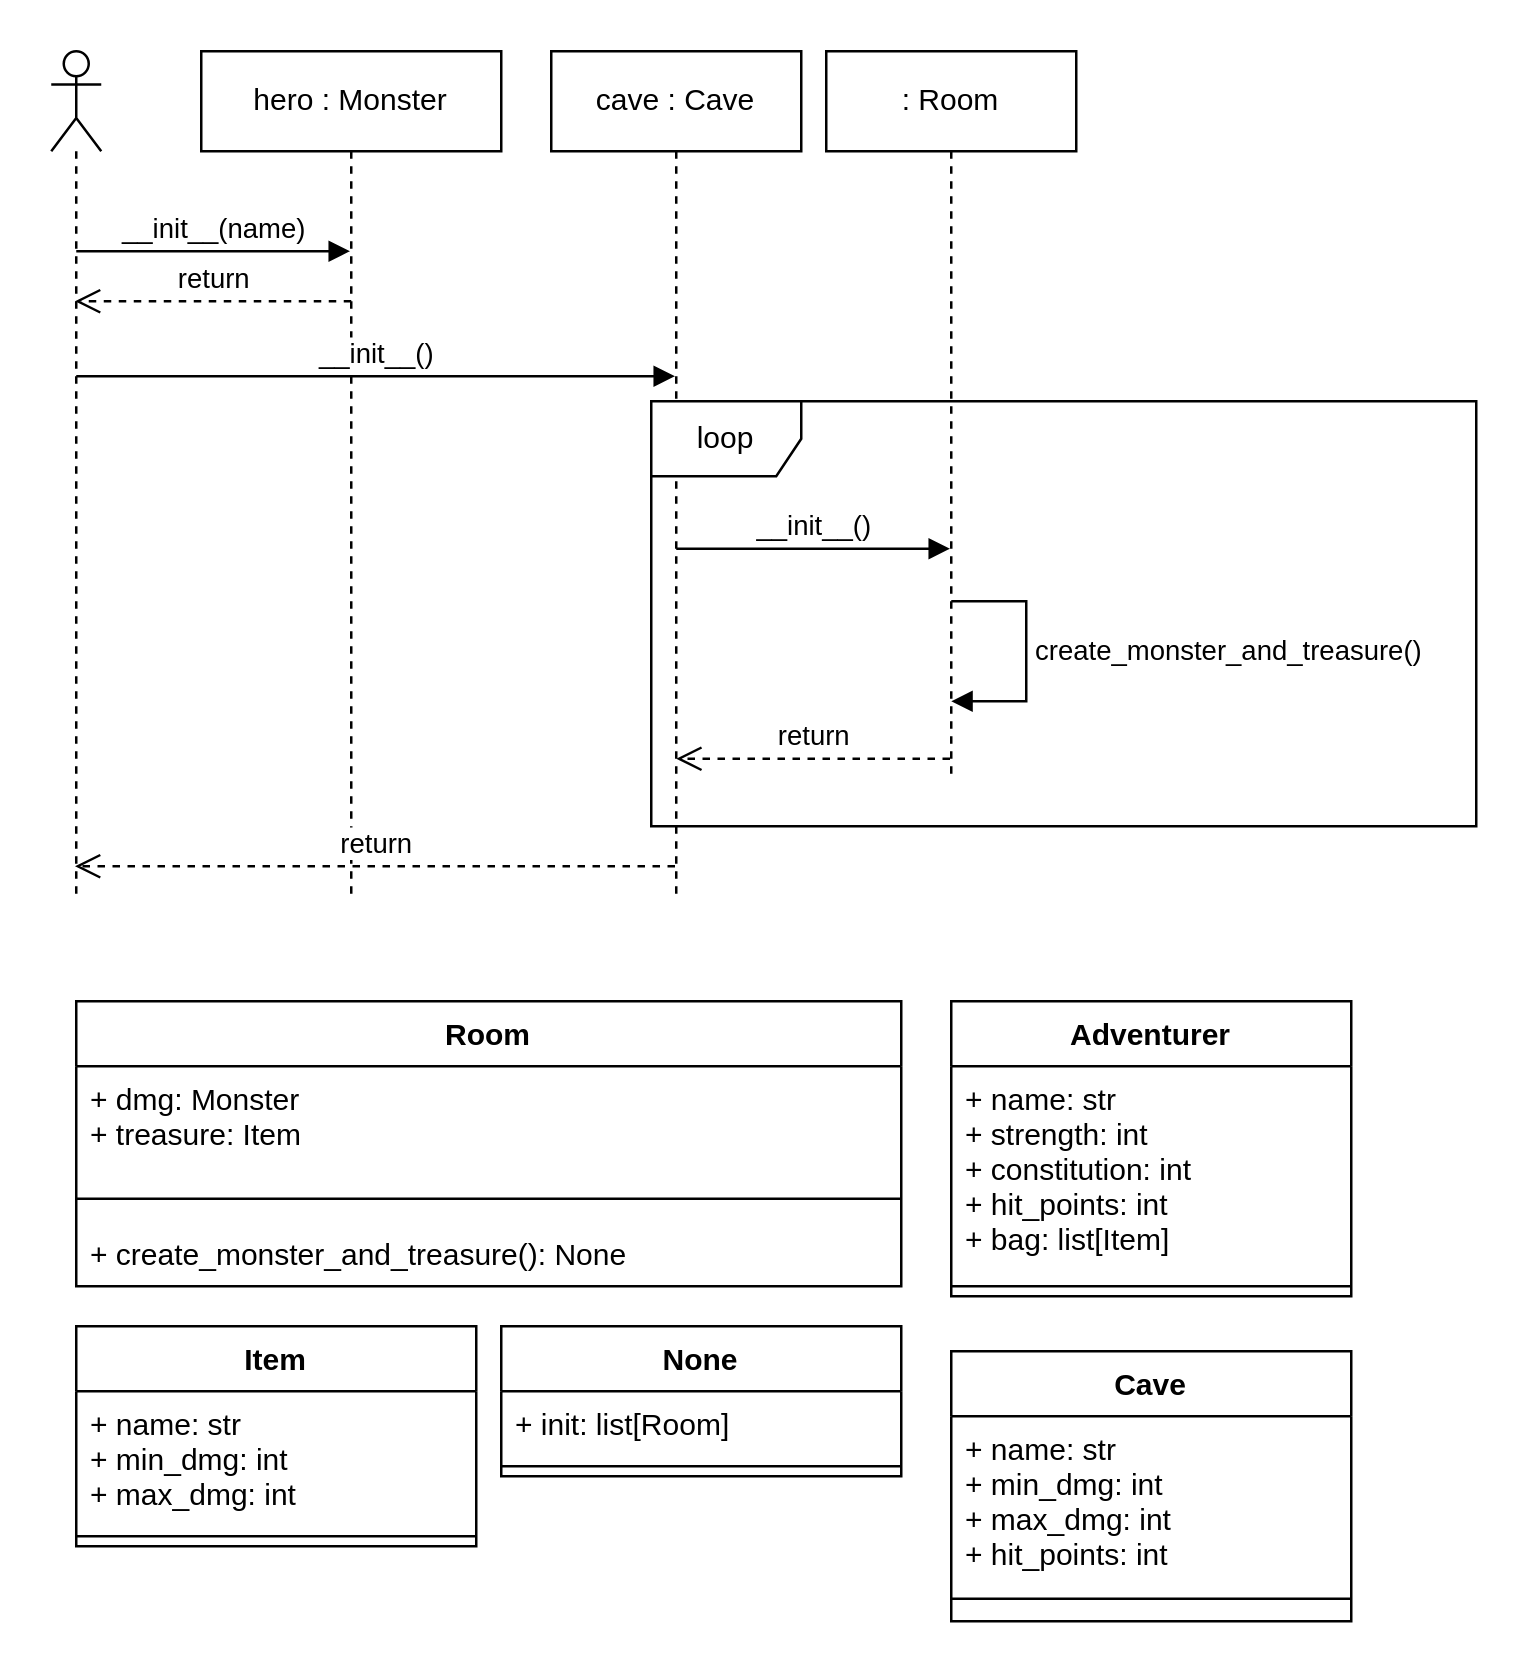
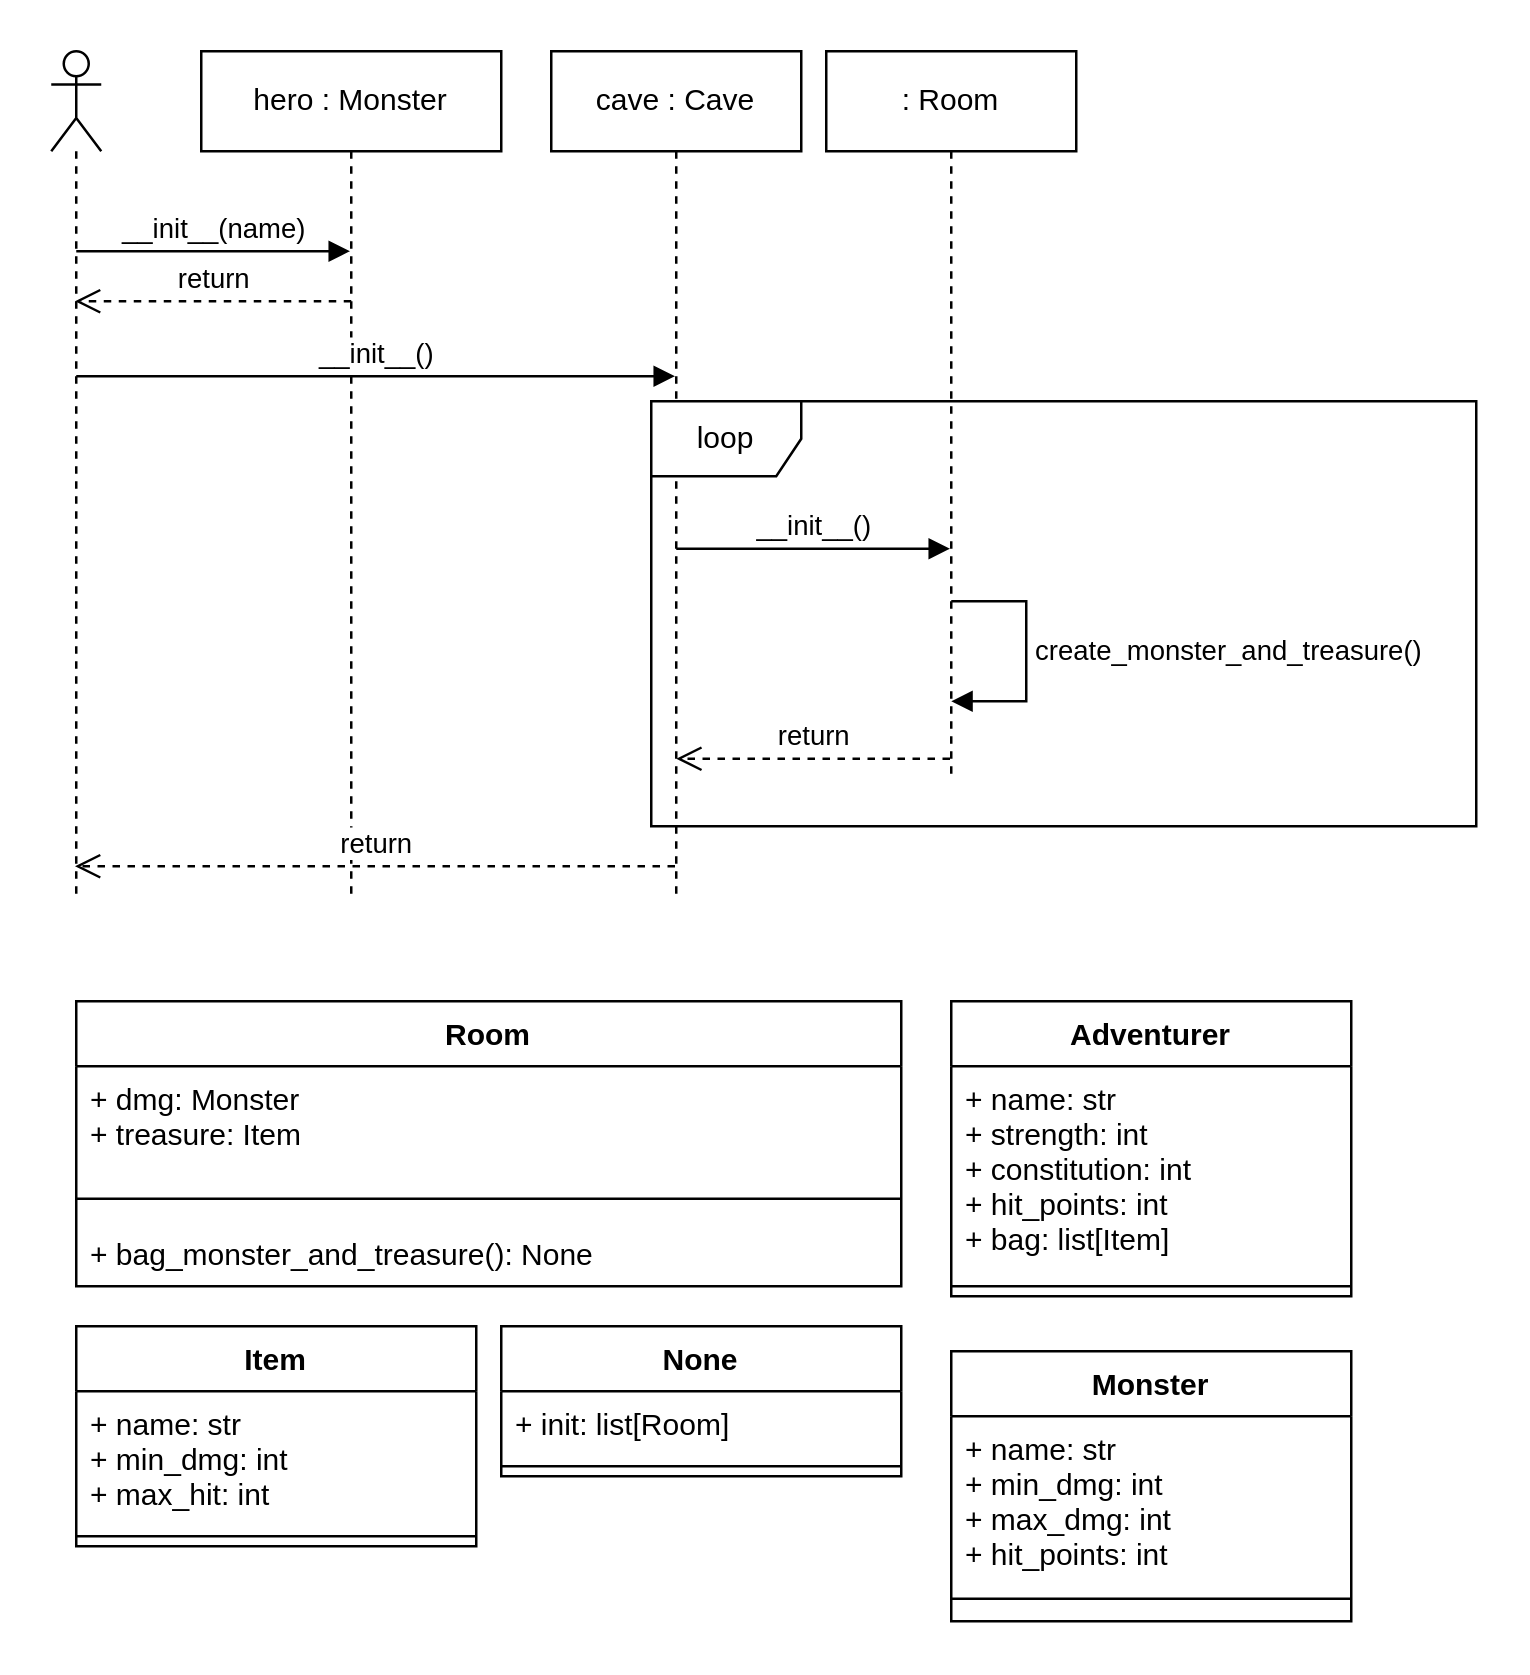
  <mxCell id="0" />
  <mxCell id="1" parent="0" />
  <mxCell id="2" value="Adventurer" style="swimlane;fontStyle=1;align=center;verticalAlign=top;childLayout=stackLayout;horizontal=1;startSize=26;horizontalStack=0;resizeParent=1;resizeParentMax=0;resizeLast=0;collapsible=1;marginBottom=0;swimlaneFillColor=#ffffff;" parent="1" vertex="1"><mxGeometry x="380" y="400" width="160" height="118" as="geometry" /></mxCell>
  <mxCell id="3" value="+ name: str&#10;+ strength: int&#10;+ constitution: int&#10;+ hit_points: int&#10;+ bag: list[Item]" style="text;strokeColor=none;fillColor=none;align=left;verticalAlign=top;spacingLeft=4;spacingRight=4;overflow=hidden;rotatable=0;points=[[0,0.5],[1,0.5]];portConstraint=eastwest;" parent="2" vertex="1"><mxGeometry y="26" width="160" height="84" as="geometry" /></mxCell>
  <mxCell id="4" value="" style="line;strokeWidth=1;fillColor=none;align=left;verticalAlign=middle;spacingTop=-1;spacingLeft=3;spacingRight=3;rotatable=0;labelPosition=right;points=[];portConstraint=eastwest;" parent="2" vertex="1"><mxGeometry y="110" width="160" height="8" as="geometry" /></mxCell>
  <mxCell id="5" value="None" style="swimlane;fontStyle=1;align=center;verticalAlign=top;childLayout=stackLayout;horizontal=1;startSize=26;horizontalStack=0;resizeParent=1;resizeParentMax=0;resizeLast=0;collapsible=1;marginBottom=0;swimlaneFillColor=#ffffff;" parent="1" vertex="1"><mxGeometry x="200" y="530" width="160" height="60" as="geometry" /></mxCell>
  <mxCell id="6" value="+ init: list[Room]" style="text;strokeColor=none;fillColor=none;align=left;verticalAlign=top;spacingLeft=4;spacingRight=4;overflow=hidden;rotatable=0;points=[[0,0.5],[1,0.5]];portConstraint=eastwest;" parent="5" vertex="1"><mxGeometry y="26" width="160" height="26" as="geometry" /></mxCell>
  <mxCell id="7" value="" style="line;strokeWidth=1;fillColor=none;align=left;verticalAlign=middle;spacingTop=-1;spacingLeft=3;spacingRight=3;rotatable=0;labelPosition=right;points=[];portConstraint=eastwest;" parent="5" vertex="1"><mxGeometry y="52" width="160" height="8" as="geometry" /></mxCell>
  <mxCell id="8" value="Room" style="swimlane;fontStyle=1;align=center;verticalAlign=top;childLayout=stackLayout;horizontal=1;startSize=26;horizontalStack=0;resizeParent=1;resizeParentMax=0;resizeLast=0;collapsible=1;marginBottom=0;swimlaneFillColor=#ffffff;" parent="1" vertex="1"><mxGeometry x="30" y="400" width="330" height="114" as="geometry" /></mxCell>
  <mxCell id="9" value="+ dmg: Monster&#10;+ treasure: Item" style="text;strokeColor=none;fillColor=none;align=left;verticalAlign=top;spacingLeft=4;spacingRight=4;overflow=hidden;rotatable=0;points=[[0,0.5],[1,0.5]];portConstraint=eastwest;" parent="8" vertex="1"><mxGeometry y="26" width="330" height="44" as="geometry" /></mxCell>
  <mxCell id="10" value="" style="line;strokeWidth=1;fillColor=none;align=left;verticalAlign=middle;spacingTop=-1;spacingLeft=3;spacingRight=3;rotatable=0;labelPosition=right;points=[];portConstraint=eastwest;" parent="8" vertex="1"><mxGeometry y="70" width="330" height="18" as="geometry" /></mxCell>
- <mxCell id="11" value="+ create_monster_and_treasure(): None" style="text;strokeColor=none;fillColor=none;align=left;verticalAlign=top;spacingLeft=4;spacingRight=4;overflow=hidden;rotatable=0;points=[[0,0.5],[1,0.5]];portConstraint=eastwest;" parent="8" vertex="1"><mxGeometry y="88" width="330" height="26" as="geometry" /></mxCell>
+ <mxCell id="11" value="+ bag_monster_and_treasure(): None" style="text;strokeColor=none;fillColor=none;align=left;verticalAlign=top;spacingLeft=4;spacingRight=4;overflow=hidden;rotatable=0;points=[[0,0.5],[1,0.5]];portConstraint=eastwest;" parent="8" vertex="1"><mxGeometry y="88" width="330" height="26" as="geometry" /></mxCell>
  <mxCell id="12" value="Item" style="swimlane;fontStyle=1;align=center;verticalAlign=top;childLayout=stackLayout;horizontal=1;startSize=26;horizontalStack=0;resizeParent=1;resizeParentMax=0;resizeLast=0;collapsible=1;marginBottom=0;swimlaneFillColor=#ffffff;" parent="1" vertex="1"><mxGeometry x="30" y="530" width="160" height="88" as="geometry" /></mxCell>
- <mxCell id="13" value="+ name: str&#10;+ min_dmg: int&#10;+ max_dmg: int&#10;" style="text;strokeColor=none;fillColor=none;align=left;verticalAlign=top;spacingLeft=4;spacingRight=4;overflow=hidden;rotatable=0;points=[[0,0.5],[1,0.5]];portConstraint=eastwest;" parent="12" vertex="1"><mxGeometry y="26" width="160" height="54" as="geometry" /></mxCell>
+ <mxCell id="13" value="+ name: str&#10;+ min_dmg: int&#10;+ max_hit: int&#10;" style="text;strokeColor=none;fillColor=none;align=left;verticalAlign=top;spacingLeft=4;spacingRight=4;overflow=hidden;rotatable=0;points=[[0,0.5],[1,0.5]];portConstraint=eastwest;" parent="12" vertex="1"><mxGeometry y="26" width="160" height="54" as="geometry" /></mxCell>
  <mxCell id="14" value="" style="line;strokeWidth=1;fillColor=none;align=left;verticalAlign=middle;spacingTop=-1;spacingLeft=3;spacingRight=3;rotatable=0;labelPosition=right;points=[];portConstraint=eastwest;" parent="12" vertex="1"><mxGeometry y="80" width="160" height="8" as="geometry" /></mxCell>
- <mxCell id="15" value="Cave" style="swimlane;fontStyle=1;align=center;verticalAlign=top;childLayout=stackLayout;horizontal=1;startSize=26;horizontalStack=0;resizeParent=1;resizeParentMax=0;resizeLast=0;collapsible=1;marginBottom=0;swimlaneFillColor=#ffffff;" parent="1" vertex="1"><mxGeometry x="380" y="540" width="160" height="108" as="geometry" /></mxCell>
+ <mxCell id="15" value="Monster" style="swimlane;fontStyle=1;align=center;verticalAlign=top;childLayout=stackLayout;horizontal=1;startSize=26;horizontalStack=0;resizeParent=1;resizeParentMax=0;resizeLast=0;collapsible=1;marginBottom=0;swimlaneFillColor=#ffffff;" parent="1" vertex="1"><mxGeometry x="380" y="540" width="160" height="108" as="geometry" /></mxCell>
  <mxCell id="16" value="+ name: str&#10;+ min_dmg: int&#10;+ max_dmg: int&#10;+ hit_points: int" style="text;strokeColor=none;fillColor=none;align=left;verticalAlign=top;spacingLeft=4;spacingRight=4;overflow=hidden;rotatable=0;points=[[0,0.5],[1,0.5]];portConstraint=eastwest;" parent="15" vertex="1"><mxGeometry y="26" width="160" height="64" as="geometry" /></mxCell>
  <mxCell id="17" value="" style="line;strokeWidth=1;fillColor=none;align=left;verticalAlign=middle;spacingTop=-1;spacingLeft=3;spacingRight=3;rotatable=0;labelPosition=right;points=[];portConstraint=eastwest;" parent="15" vertex="1"><mxGeometry y="90" width="160" height="18" as="geometry" /></mxCell>
  <mxCell id="18" value="hero : Monster" style="shape=umlLifeline;perimeter=lifelinePerimeter;whiteSpace=wrap;html=1;container=1;collapsible=0;recursiveResize=0;outlineConnect=0;" parent="1" vertex="1"><mxGeometry x="80" y="20" width="120" height="340" as="geometry" /></mxCell>
  <mxCell id="19" value="return" style="html=1;verticalAlign=bottom;endArrow=open;dashed=1;endSize=8;" parent="18" target="20" edge="1"><mxGeometry relative="1" as="geometry"><mxPoint x="60" y="100" as="sourcePoint" /><mxPoint x="-20" y="100" as="targetPoint" /></mxGeometry></mxCell>
  <mxCell id="20" value="" style="shape=umlLifeline;participant=umlActor;perimeter=lifelinePerimeter;whiteSpace=wrap;html=1;container=1;collapsible=0;recursiveResize=0;verticalAlign=top;spacingTop=36;outlineConnect=0;" parent="1" vertex="1"><mxGeometry x="20" y="20" width="20" height="340" as="geometry" /></mxCell>
  <mxCell id="21" value="__init__(name)" style="html=1;verticalAlign=bottom;endArrow=block;" parent="20" target="18" edge="1"><mxGeometry width="80" relative="1" as="geometry"><mxPoint x="10" y="80" as="sourcePoint" /><mxPoint x="90" y="80" as="targetPoint" /></mxGeometry></mxCell>
  <mxCell id="22" value="__init__()" style="html=1;verticalAlign=bottom;endArrow=block;" parent="20" target="23" edge="1"><mxGeometry width="80" relative="1" as="geometry"><mxPoint x="10" y="130" as="sourcePoint" /><mxPoint x="90" y="130" as="targetPoint" /></mxGeometry></mxCell>
  <mxCell id="23" value="cave : Cave" style="shape=umlLifeline;perimeter=lifelinePerimeter;whiteSpace=wrap;html=1;container=1;collapsible=0;recursiveResize=0;outlineConnect=0;" parent="1" vertex="1"><mxGeometry x="220" y="20" width="100" height="340" as="geometry" /></mxCell>
  <mxCell id="24" value="return" style="html=1;verticalAlign=bottom;endArrow=open;dashed=1;endSize=8;" parent="23" source="27" edge="1"><mxGeometry relative="1" as="geometry"><mxPoint x="167" y="284" as="sourcePoint" /><mxPoint x="50" y="283" as="targetPoint" /></mxGeometry></mxCell>
  <mxCell id="25" value="return" style="html=1;verticalAlign=bottom;endArrow=open;dashed=1;endSize=8;" parent="23" source="23" edge="1"><mxGeometry relative="1" as="geometry"><mxPoint x="40.5" y="326" as="sourcePoint" /><mxPoint x="-190.5" y="326" as="targetPoint" /></mxGeometry></mxCell>
  <mxCell id="26" value="__init__()" style="html=1;verticalAlign=bottom;endArrow=block;" parent="23" target="27" edge="1"><mxGeometry width="80" relative="1" as="geometry"><mxPoint x="50" y="199" as="sourcePoint" /><mxPoint x="170" y="199.5" as="targetPoint" /></mxGeometry></mxCell>
  <mxCell id="27" value=": Room" style="shape=umlLifeline;perimeter=lifelinePerimeter;whiteSpace=wrap;html=1;container=1;collapsible=0;recursiveResize=0;outlineConnect=0;" parent="1" vertex="1"><mxGeometry x="330" y="20" width="100" height="290" as="geometry" /></mxCell>
  <mxCell id="28" value="create_monster_and_treasure()" style="edgeStyle=orthogonalEdgeStyle;html=1;align=left;spacingLeft=2;endArrow=block;rounded=0;" parent="27" edge="1"><mxGeometry relative="1" as="geometry"><mxPoint x="50" y="220" as="sourcePoint" /><Array as="points"><mxPoint x="80" y="220" /><mxPoint x="80" y="260" /><mxPoint x="50" y="260" /></Array><mxPoint x="50" y="260" as="targetPoint" /></mxGeometry></mxCell>
  <mxCell id="29" value="loop" style="shape=umlFrame;whiteSpace=wrap;html=1;" parent="1" vertex="1"><mxGeometry x="260" y="160" width="330" height="170" as="geometry" /></mxCell>
